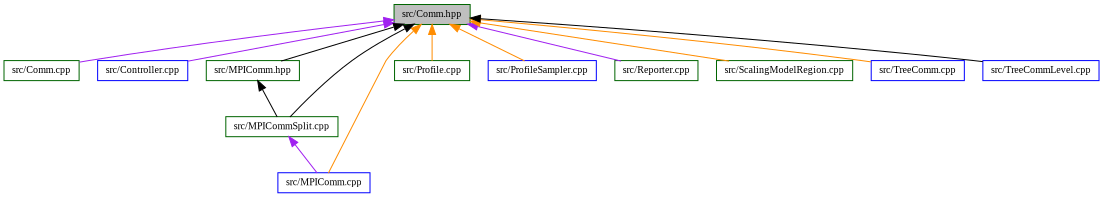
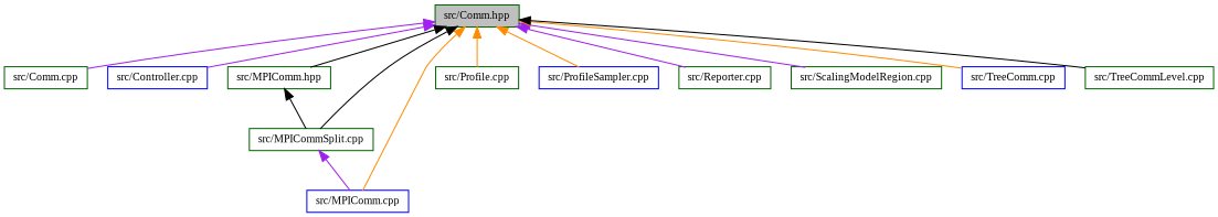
  digraph {
    fontname="Liberation Serif"
    node [color=darkgreen fillcolor=white fontname="Liberation Serif" fontsize=10 shape=record style=filled]
    edge [color=purple dir=back fontname="Liberation Serif" fontsize=10 labelfontname=Helvetica labelfontsize=10 style=solid]
    n1 [fillcolor=grey75 fontcolor=black height=0.2 label="src/Comm.hpp" width=0.4]
    n2 [height=0.2 label="src/Comm.cpp" width=0.4]
    n3 [color=blue height=0.2 label="src/Controller.cpp" width=0.4]
    n4 [height=0.2 label="src/MPIComm.hpp" width=0.4]
    n5 [color=blue height=0.2 label="src/MPIComm.cpp" width=0.4]
    n6 [height=0.2 label="src/MPICommSplit.cpp" width=0.4]
    n7 [height=0.2 label="src/Profile.cpp" width=0.4]
    n8 [color=blue height=0.2 label="src/ProfileSampler.cpp" width=0.4]
    n9 [height=0.2 label="src/Reporter.cpp" width=0.4]
    n10 [height=0.2 label="src/ScalingModelRegion.cpp" width=0.4]
    n11 [color=blue height=0.2 label="src/TreeComm.cpp" width=0.4]
-   n12 [color=blue height=0.2 label="src/TreeCommLevel.cpp" width=0.4]
+   n12 [height=0.2 label="src/TreeCommLevel.cpp" width=0.4]
    n1 -> n2
    n1 -> n3
    n1 -> n4 [color=black]
    n1 -> n5 [color=darkorange]
    n1 -> n6 [color=black]
    n1 -> n7 [color=darkorange]
    n1 -> n8 [color=darkorange]
    n1 -> n9
-   n1 -> n10 [color=darkorange]
+   n1 -> n10
    n1 -> n11 [color=darkorange]
    n1 -> n12 [color=black]
    n4 -> n6 [color=black]
    n6 -> n5
  }
